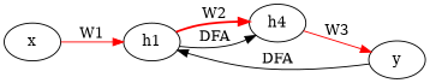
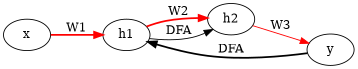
  digraph {
    rankdir=LR
    edge [color="#ff0000"]
    x
    h1
-   h2 [label=h4]
+   h2
    y
-   x -> h1 [label=W1 style=solid]
+   x -> h1 [label=W1 style=bold]
    h1 -> h2 [label=W2 style=bold]
    h1 -> h2 [label=DFA color=""]
    h2 -> y [label=W3 style=solid]
-   y -> h1 [label=DFA color=""]
+   y -> h1 [label=DFA style=bold color=""]
  }
